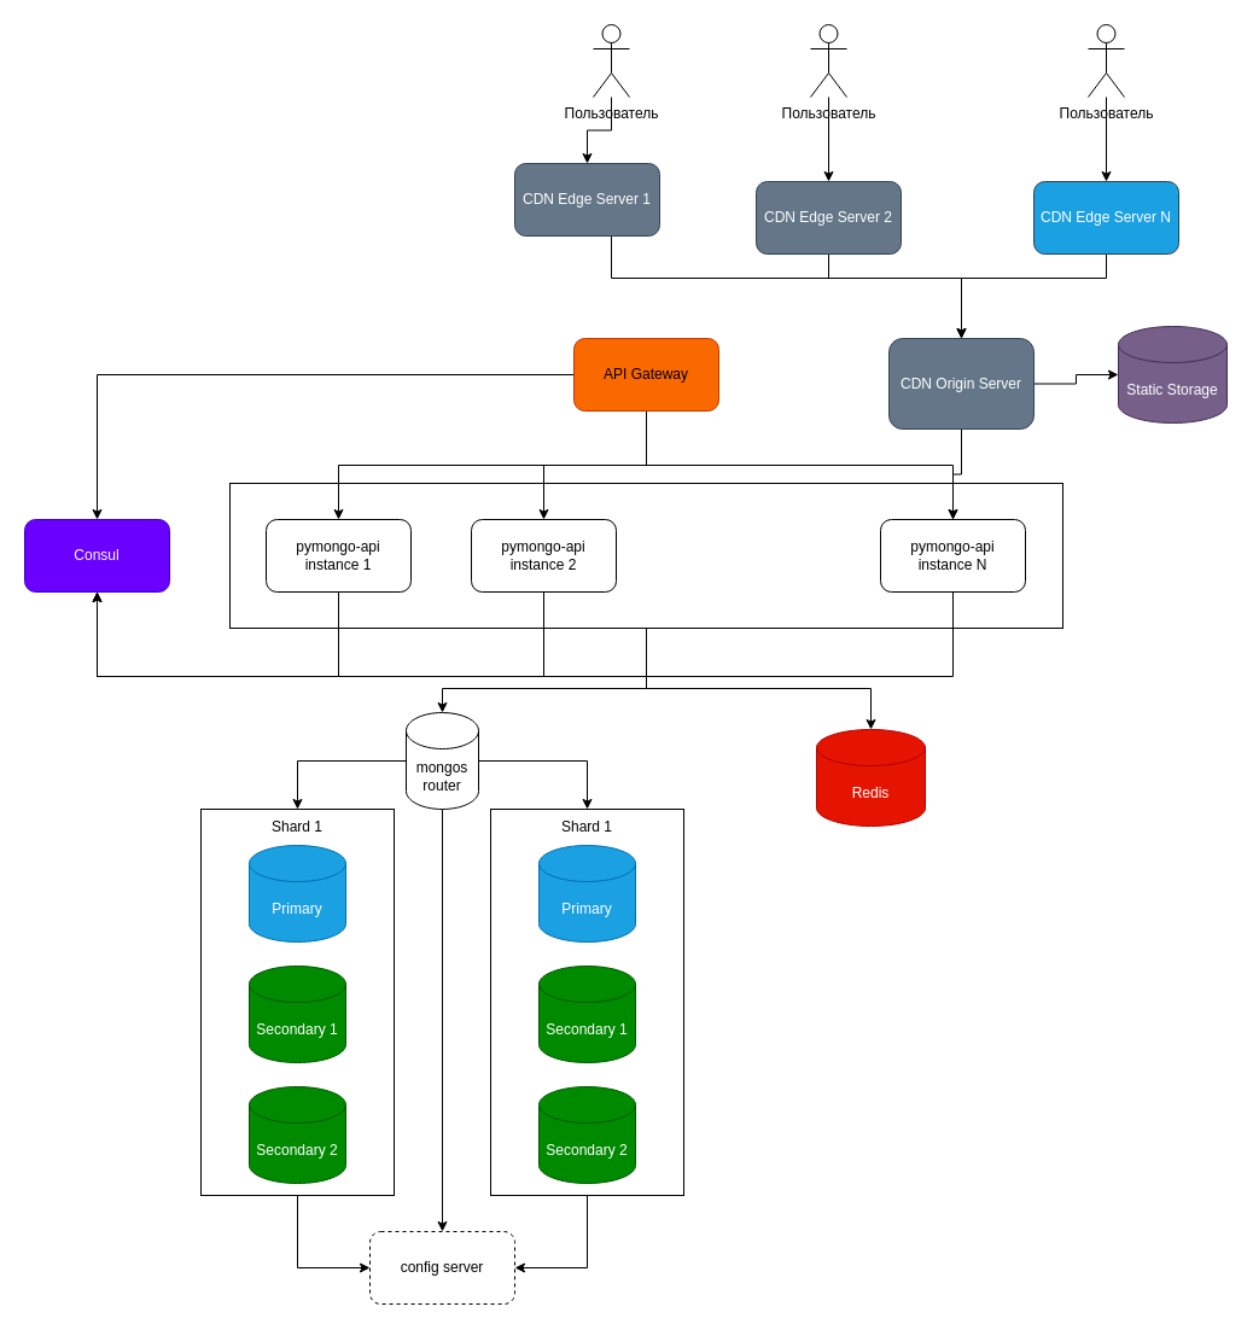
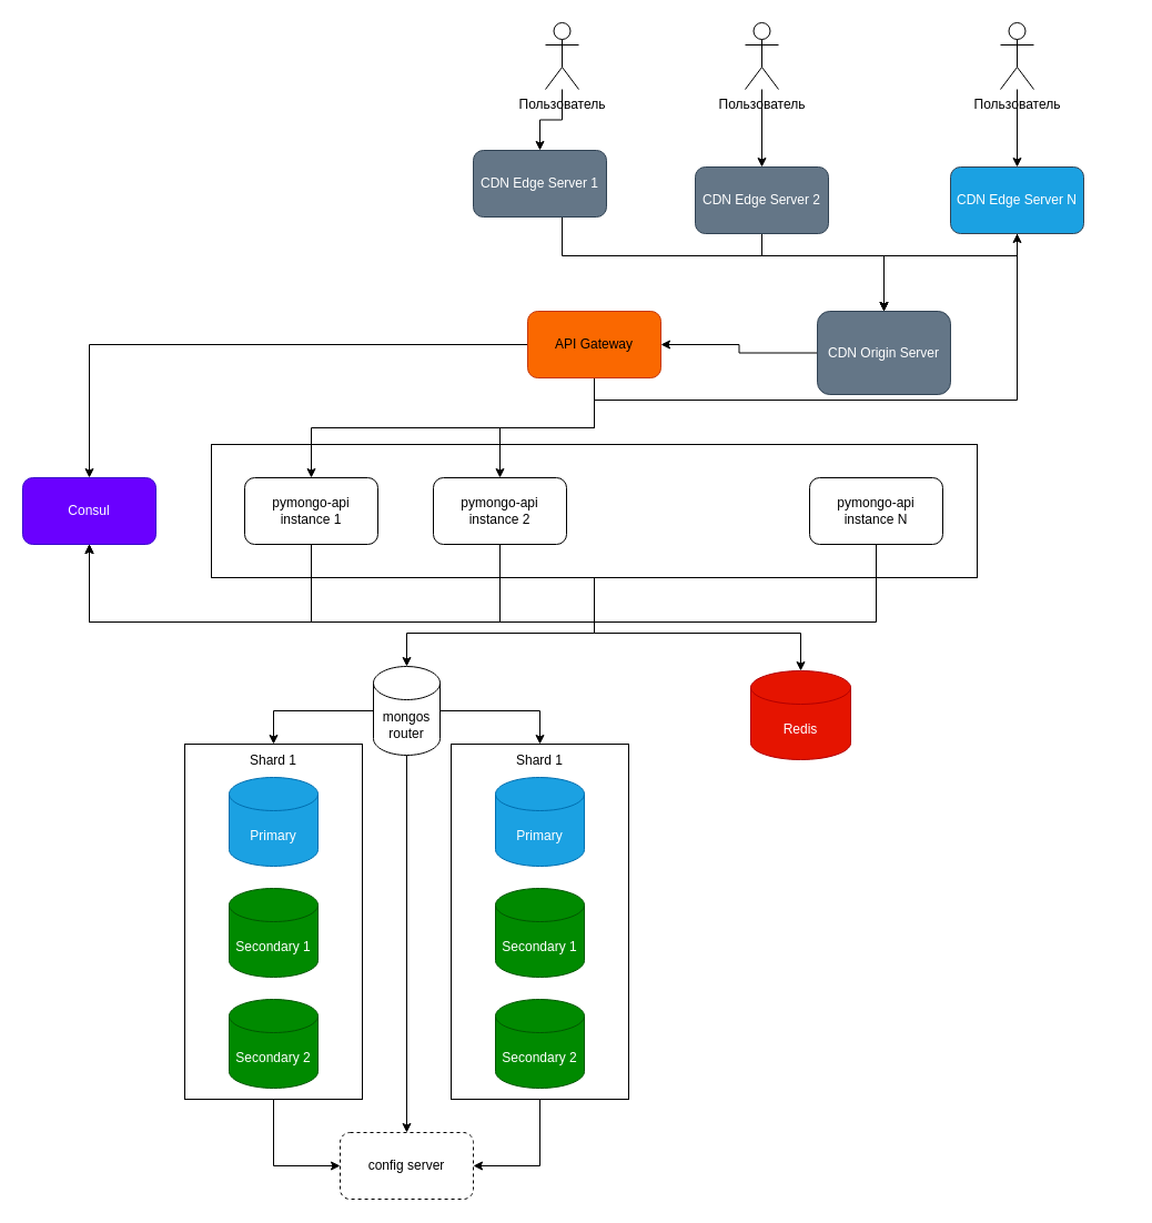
  <mxCell id="0" />
  <mxCell id="1" parent="0" />
  <mxCell id="2" style="edgeStyle=orthogonalEdgeStyle;rounded=0;orthogonalLoop=1;jettySize=auto;html=1;" edge="1" parent="1" source="4" target="15"><mxGeometry relative="1" as="geometry"><Array as="points"><mxPoint x="535" y="570" /><mxPoint x="721" y="570" /></Array></mxGeometry></mxCell>
  <mxCell id="3" style="edgeStyle=orthogonalEdgeStyle;rounded=0;orthogonalLoop=1;jettySize=auto;html=1;" edge="1" parent="1" source="4" target="20"><mxGeometry relative="1" as="geometry"><Array as="points"><mxPoint x="535" y="570" /><mxPoint x="366" y="570" /></Array></mxGeometry></mxCell>
  <mxCell id="4" value="" style="rounded=0;whiteSpace=wrap;html=1;" vertex="1" parent="1"><mxGeometry x="190" y="400" width="690" height="120" as="geometry" /></mxCell>
  <mxCell id="5" style="edgeStyle=orthogonalEdgeStyle;rounded=0;orthogonalLoop=1;jettySize=auto;html=1;exitX=0.5;exitY=1;exitDx=0;exitDy=0;" edge="1" parent="1" source="9" target="12"><mxGeometry relative="1" as="geometry" /></mxCell>
  <mxCell id="6" style="edgeStyle=orthogonalEdgeStyle;rounded=0;orthogonalLoop=1;jettySize=auto;html=1;entryX=0.5;entryY=0;entryDx=0;entryDy=0;" edge="1" parent="1" source="9" target="14"><mxGeometry relative="1" as="geometry" /></mxCell>
- <mxCell id="7" style="edgeStyle=orthogonalEdgeStyle;rounded=0;orthogonalLoop=1;jettySize=auto;html=1;entryX=0.5;entryY=0;entryDx=0;entryDy=0;exitX=0.5;exitY=1;exitDx=0;exitDy=0;" edge="1" parent="1" source="9" target="35"><mxGeometry relative="1" as="geometry" /></mxCell>
+ <mxCell id="7" style="edgeStyle=orthogonalEdgeStyle;rounded=0;orthogonalLoop=1;jettySize=auto;html=1;exitX=0.5;exitY=1;exitDx=0;exitDy=0;" edge="1" parent="1" source="9" target="45"><mxGeometry relative="1" as="geometry" /></mxCell>
  <mxCell id="8" style="edgeStyle=orthogonalEdgeStyle;rounded=0;orthogonalLoop=1;jettySize=auto;html=1;entryX=0.5;entryY=0;entryDx=0;entryDy=0;" edge="1" parent="1" source="9" target="10"><mxGeometry relative="1" as="geometry" /></mxCell>
  <mxCell id="9" value="API Gateway" style="rounded=1;whiteSpace=wrap;html=1;fillColor=#fa6800;fontColor=#000000;strokeColor=#C73500;" vertex="1" parent="1"><mxGeometry x="475" y="280" width="120" height="60" as="geometry" /></mxCell>
  <mxCell id="10" value="Consul" style="rounded=1;whiteSpace=wrap;html=1;fillColor=#6a00ff;fontColor=#ffffff;strokeColor=#3700CC;" vertex="1" parent="1"><mxGeometry x="20" y="430" width="120" height="60" as="geometry" /></mxCell>
  <mxCell id="11" style="edgeStyle=orthogonalEdgeStyle;rounded=0;orthogonalLoop=1;jettySize=auto;html=1;entryX=0.5;entryY=1;entryDx=0;entryDy=0;exitX=0.5;exitY=1;exitDx=0;exitDy=0;" edge="1" parent="1" source="12" target="10"><mxGeometry relative="1" as="geometry"><Array as="points"><mxPoint x="280" y="560" /><mxPoint x="80" y="560" /></Array></mxGeometry></mxCell>
  <mxCell id="12" value="pymongo-api&lt;div&gt;instance 1&lt;/div&gt;" style="rounded=1;whiteSpace=wrap;html=1;movable=1;resizable=1;rotatable=1;deletable=1;editable=1;locked=0;connectable=1;" parent="1" vertex="1"><mxGeometry x="220" y="430" width="120" height="60" as="geometry" /></mxCell>
  <mxCell id="13" style="edgeStyle=orthogonalEdgeStyle;rounded=0;orthogonalLoop=1;jettySize=auto;html=1;entryX=0.5;entryY=1;entryDx=0;entryDy=0;exitX=0.5;exitY=1;exitDx=0;exitDy=0;" edge="1" parent="1" source="14" target="10"><mxGeometry relative="1" as="geometry"><Array as="points"><mxPoint x="450" y="560" /><mxPoint x="80" y="560" /></Array></mxGeometry></mxCell>
  <mxCell id="14" value="pymongo-api&lt;div&gt;instance 2&lt;/div&gt;" style="rounded=1;whiteSpace=wrap;html=1;movable=1;resizable=1;rotatable=1;deletable=1;editable=1;locked=0;connectable=1;" vertex="1" parent="1"><mxGeometry x="390" y="430" width="120" height="60" as="geometry" /></mxCell>
  <mxCell id="15" value="Redis" style="shape=cylinder3;whiteSpace=wrap;html=1;boundedLbl=1;backgroundOutline=1;size=15;fillColor=#e51400;fontColor=#ffffff;strokeColor=#B20000;movable=1;resizable=1;rotatable=1;deletable=1;editable=1;locked=0;connectable=1;" vertex="1" parent="1"><mxGeometry x="676" y="604" width="90" height="80" as="geometry" /></mxCell>
  <mxCell id="16" value="" style="group" vertex="1" connectable="0" parent="1"><mxGeometry x="166" y="590" width="400" height="490" as="geometry" /></mxCell>
  <mxCell id="17" value="" style="rounded=0;whiteSpace=wrap;html=1;movable=1;resizable=1;rotatable=1;deletable=1;editable=1;locked=0;connectable=1;" vertex="1" parent="16"><mxGeometry y="80" width="160" height="320" as="geometry" /></mxCell>
  <mxCell id="18" style="edgeStyle=orthogonalEdgeStyle;rounded=0;orthogonalLoop=1;jettySize=auto;html=1;entryX=0.5;entryY=0;entryDx=0;entryDy=0;movable=1;resizable=1;rotatable=1;deletable=1;editable=1;locked=0;connectable=1;" edge="1" parent="16" source="20" target="24"><mxGeometry relative="1" as="geometry" /></mxCell>
  <mxCell id="19" style="edgeStyle=orthogonalEdgeStyle;rounded=0;orthogonalLoop=1;jettySize=auto;html=1;entryX=0.5;entryY=0;entryDx=0;entryDy=0;movable=1;resizable=1;rotatable=1;deletable=1;editable=1;locked=0;connectable=1;" edge="1" parent="16" source="20" target="33"><mxGeometry relative="1" as="geometry" /></mxCell>
- <mxCell id="20" value="mongos router" style="shape=cylinder3;whiteSpace=wrap;html=1;boundedLbl=1;backgroundOutline=1;size=15;movable=1;resizable=1;rotatable=1;deletable=1;editable=1;locked=0;connectable=1;" vertex="1" parent="16"><mxGeometry x="170" width="60" height="80" as="geometry" /></mxCell>
+ <mxCell id="20" value="mongos router" style="shape=cylinder3;whiteSpace=wrap;html=1;boundedLbl=1;backgroundOutline=1;size=15;movable=1;resizable=1;rotatable=1;deletable=1;editable=1;locked=0;connectable=1;" vertex="1" parent="16"><mxGeometry x="170" y="10" width="60" height="80" as="geometry" /></mxCell>
  <mxCell id="21" style="edgeStyle=orthogonalEdgeStyle;rounded=0;orthogonalLoop=1;jettySize=auto;html=1;entryX=0;entryY=0.5;entryDx=0;entryDy=0;exitX=0.5;exitY=1;exitDx=0;exitDy=0;movable=1;resizable=1;rotatable=1;deletable=1;editable=1;locked=0;connectable=1;" edge="1" parent="16" source="17" target="24"><mxGeometry relative="1" as="geometry" /></mxCell>
  <mxCell id="22" value="Secondary 2" style="shape=cylinder3;whiteSpace=wrap;html=1;boundedLbl=1;backgroundOutline=1;size=15;fillColor=#008a00;fontColor=#ffffff;strokeColor=#005700;movable=1;resizable=1;rotatable=1;deletable=1;editable=1;locked=0;connectable=1;" vertex="1" parent="16"><mxGeometry x="40" y="310" width="80" height="80" as="geometry" /></mxCell>
  <mxCell id="23" style="edgeStyle=orthogonalEdgeStyle;rounded=0;orthogonalLoop=1;jettySize=auto;html=1;entryX=0.5;entryY=0;entryDx=0;entryDy=0;movable=1;resizable=1;rotatable=1;deletable=1;editable=1;locked=0;connectable=1;" edge="1" parent="16" source="20" target="17"><mxGeometry relative="1" as="geometry" /></mxCell>
  <mxCell id="24" value="config server" style="rounded=1;whiteSpace=wrap;html=1;movable=1;resizable=1;rotatable=1;deletable=1;editable=1;locked=0;connectable=1;dashed=1;" vertex="1" parent="16"><mxGeometry x="140" y="430" width="120" height="60" as="geometry" /></mxCell>
  <mxCell id="25" value="Secondary 1" style="shape=cylinder3;whiteSpace=wrap;html=1;boundedLbl=1;backgroundOutline=1;size=15;fillColor=#008a00;fontColor=#ffffff;strokeColor=#005700;movable=1;resizable=1;rotatable=1;deletable=1;editable=1;locked=0;connectable=1;" vertex="1" parent="16"><mxGeometry x="40" y="210" width="80" height="80" as="geometry" /></mxCell>
  <mxCell id="26" value="Primary" style="shape=cylinder3;whiteSpace=wrap;html=1;boundedLbl=1;backgroundOutline=1;size=15;fillColor=#1ba1e2;fontColor=#ffffff;strokeColor=#006EAF;movable=1;resizable=1;rotatable=1;deletable=1;editable=1;locked=0;connectable=1;" vertex="1" parent="16"><mxGeometry x="40" y="110" width="80" height="80" as="geometry" /></mxCell>
  <mxCell id="27" value="Shard 1" style="text;html=1;align=center;verticalAlign=middle;whiteSpace=wrap;rounded=0;movable=1;resizable=1;rotatable=1;deletable=1;editable=1;locked=0;connectable=1;" vertex="1" parent="16"><mxGeometry x="50" y="80" width="60" height="30" as="geometry" /></mxCell>
  <mxCell id="28" style="edgeStyle=orthogonalEdgeStyle;rounded=0;orthogonalLoop=1;jettySize=auto;html=1;entryX=1;entryY=0.5;entryDx=0;entryDy=0;movable=1;resizable=1;rotatable=1;deletable=1;editable=1;locked=0;connectable=1;" edge="1" parent="16" source="29" target="24"><mxGeometry relative="1" as="geometry" /></mxCell>
  <mxCell id="29" value="" style="rounded=0;whiteSpace=wrap;html=1;movable=1;resizable=1;rotatable=1;deletable=1;editable=1;locked=0;connectable=1;" vertex="1" parent="16"><mxGeometry x="240" y="80" width="160" height="320" as="geometry" /></mxCell>
  <mxCell id="30" value="Secondary 2" style="shape=cylinder3;whiteSpace=wrap;html=1;boundedLbl=1;backgroundOutline=1;size=15;fillColor=#008a00;fontColor=#ffffff;strokeColor=#005700;movable=1;resizable=1;rotatable=1;deletable=1;editable=1;locked=0;connectable=1;" vertex="1" parent="16"><mxGeometry x="280" y="310" width="80" height="80" as="geometry" /></mxCell>
  <mxCell id="31" value="Secondary 1" style="shape=cylinder3;whiteSpace=wrap;html=1;boundedLbl=1;backgroundOutline=1;size=15;fillColor=#008a00;fontColor=#ffffff;strokeColor=#005700;movable=1;resizable=1;rotatable=1;deletable=1;editable=1;locked=0;connectable=1;" vertex="1" parent="16"><mxGeometry x="280" y="210" width="80" height="80" as="geometry" /></mxCell>
  <mxCell id="32" value="Primary" style="shape=cylinder3;whiteSpace=wrap;html=1;boundedLbl=1;backgroundOutline=1;size=15;fillColor=#1ba1e2;fontColor=#ffffff;strokeColor=#006EAF;movable=1;resizable=1;rotatable=1;deletable=1;editable=1;locked=0;connectable=1;" vertex="1" parent="16"><mxGeometry x="280" y="110" width="80" height="80" as="geometry" /></mxCell>
  <mxCell id="33" value="Shard 1" style="text;html=1;align=center;verticalAlign=middle;whiteSpace=wrap;rounded=0;movable=1;resizable=1;rotatable=1;deletable=1;editable=1;locked=0;connectable=1;" vertex="1" parent="16"><mxGeometry x="290" y="80" width="60" height="30" as="geometry" /></mxCell>
  <mxCell id="34" style="edgeStyle=orthogonalEdgeStyle;rounded=0;orthogonalLoop=1;jettySize=auto;html=1;entryX=0.5;entryY=1;entryDx=0;entryDy=0;" edge="1" parent="1" source="35" target="10"><mxGeometry relative="1" as="geometry"><Array as="points"><mxPoint x="789" y="560" /><mxPoint x="80" y="560" /></Array></mxGeometry></mxCell>
  <mxCell id="35" value="pymongo-api&lt;div&gt;instance N&lt;/div&gt;" style="rounded=1;whiteSpace=wrap;html=1;movable=1;resizable=1;rotatable=1;deletable=1;editable=1;locked=0;connectable=1;" vertex="1" parent="1"><mxGeometry x="729" y="430" width="120" height="60" as="geometry" /></mxCell>
- <mxCell id="36" style="edgeStyle=orthogonalEdgeStyle;rounded=0;orthogonalLoop=1;jettySize=auto;html=1;" edge="1" parent="1" source="38" target="35"><mxGeometry relative="1" as="geometry" /></mxCell>
- <mxCell id="37" value="" style="edgeStyle=orthogonalEdgeStyle;rounded=0;orthogonalLoop=1;jettySize=auto;html=1;" edge="1" parent="1" source="38" target="39"><mxGeometry relative="1" as="geometry" /></mxCell>
+ <mxCell id="36" style="edgeStyle=orthogonalEdgeStyle;rounded=0;orthogonalLoop=1;jettySize=auto;html=1;" edge="1" parent="1" source="38" target="9"><mxGeometry relative="1" as="geometry" /></mxCell>
  <mxCell id="38" value="CDN Origin Server" style="rounded=1;whiteSpace=wrap;html=1;fillColor=#647687;strokeColor=#314354;fontColor=#ffffff;" vertex="1" parent="1"><mxGeometry x="736" y="280" width="120" height="75" as="geometry" /></mxCell>
- <mxCell id="39" value="Static Storage" style="shape=cylinder3;whiteSpace=wrap;html=1;boundedLbl=1;backgroundOutline=1;size=15;fillColor=#76608a;fontColor=#ffffff;strokeColor=#432D57;movable=1;resizable=1;rotatable=1;deletable=1;editable=1;locked=0;connectable=1;" vertex="1" parent="1"><mxGeometry x="926" y="270" width="90" height="80" as="geometry" /></mxCell>
  <mxCell id="40" style="edgeStyle=orthogonalEdgeStyle;rounded=0;orthogonalLoop=1;jettySize=auto;html=1;entryX=0.5;entryY=0;entryDx=0;entryDy=0;" edge="1" parent="1" source="41" target="38"><mxGeometry relative="1" as="geometry"><Array as="points"><mxPoint x="506" y="230" /><mxPoint x="796" y="230" /></Array></mxGeometry></mxCell>
  <mxCell id="41" value="CDN Edge Server 1" style="rounded=1;whiteSpace=wrap;html=1;fillColor=#647687;strokeColor=#314354;fontColor=#ffffff;" vertex="1" parent="1"><mxGeometry x="426" y="135" width="120" height="60" as="geometry" /></mxCell>
  <mxCell id="42" style="edgeStyle=orthogonalEdgeStyle;rounded=0;orthogonalLoop=1;jettySize=auto;html=1;entryX=0.5;entryY=0;entryDx=0;entryDy=0;" edge="1" parent="1" source="43" target="38"><mxGeometry relative="1" as="geometry"><Array as="points"><mxPoint x="686" y="230" /><mxPoint x="796" y="230" /></Array></mxGeometry></mxCell>
  <mxCell id="43" value="CDN Edge Server 2" style="rounded=1;whiteSpace=wrap;html=1;fillColor=#647687;strokeColor=#314354;fontColor=#ffffff;" vertex="1" parent="1"><mxGeometry x="626" y="150" width="120" height="60" as="geometry" /></mxCell>
  <mxCell id="44" style="edgeStyle=orthogonalEdgeStyle;rounded=0;orthogonalLoop=1;jettySize=auto;html=1;entryX=0.5;entryY=0;entryDx=0;entryDy=0;" edge="1" parent="1" source="45" target="38"><mxGeometry relative="1" as="geometry"><Array as="points"><mxPoint x="916" y="230" /><mxPoint x="796" y="230" /></Array></mxGeometry></mxCell>
  <mxCell id="45" value="CDN Edge Server N" style="rounded=1;whiteSpace=wrap;html=1;fillColor=#1ba1e2;strokeColor=#314354;fontColor=#ffffff;" vertex="1" parent="1"><mxGeometry x="856" y="150" width="120" height="60" as="geometry" /></mxCell>
  <mxCell id="46" value="" style="edgeStyle=orthogonalEdgeStyle;rounded=0;orthogonalLoop=1;jettySize=auto;html=1;" edge="1" parent="1" source="47" target="41"><mxGeometry relative="1" as="geometry" /></mxCell>
  <mxCell id="47" value="Пользователь" style="shape=umlActor;verticalLabelPosition=bottom;verticalAlign=top;html=1;outlineConnect=0;" vertex="1" parent="1"><mxGeometry x="491" y="20" width="30" height="60" as="geometry" /></mxCell>
  <mxCell id="48" value="" style="edgeStyle=orthogonalEdgeStyle;rounded=0;orthogonalLoop=1;jettySize=auto;html=1;" edge="1" parent="1" source="49" target="43"><mxGeometry relative="1" as="geometry" /></mxCell>
  <mxCell id="49" value="Пользователь" style="shape=umlActor;verticalLabelPosition=bottom;verticalAlign=top;html=1;outlineConnect=0;" vertex="1" parent="1"><mxGeometry x="671" y="20" width="30" height="60" as="geometry" /></mxCell>
  <mxCell id="50" value="" style="edgeStyle=orthogonalEdgeStyle;rounded=0;orthogonalLoop=1;jettySize=auto;html=1;" edge="1" parent="1" source="51" target="45"><mxGeometry relative="1" as="geometry" /></mxCell>
  <mxCell id="51" value="Пользователь" style="shape=umlActor;verticalLabelPosition=bottom;verticalAlign=top;html=1;outlineConnect=0;" vertex="1" parent="1"><mxGeometry x="901" y="20" width="30" height="60" as="geometry" /></mxCell>
